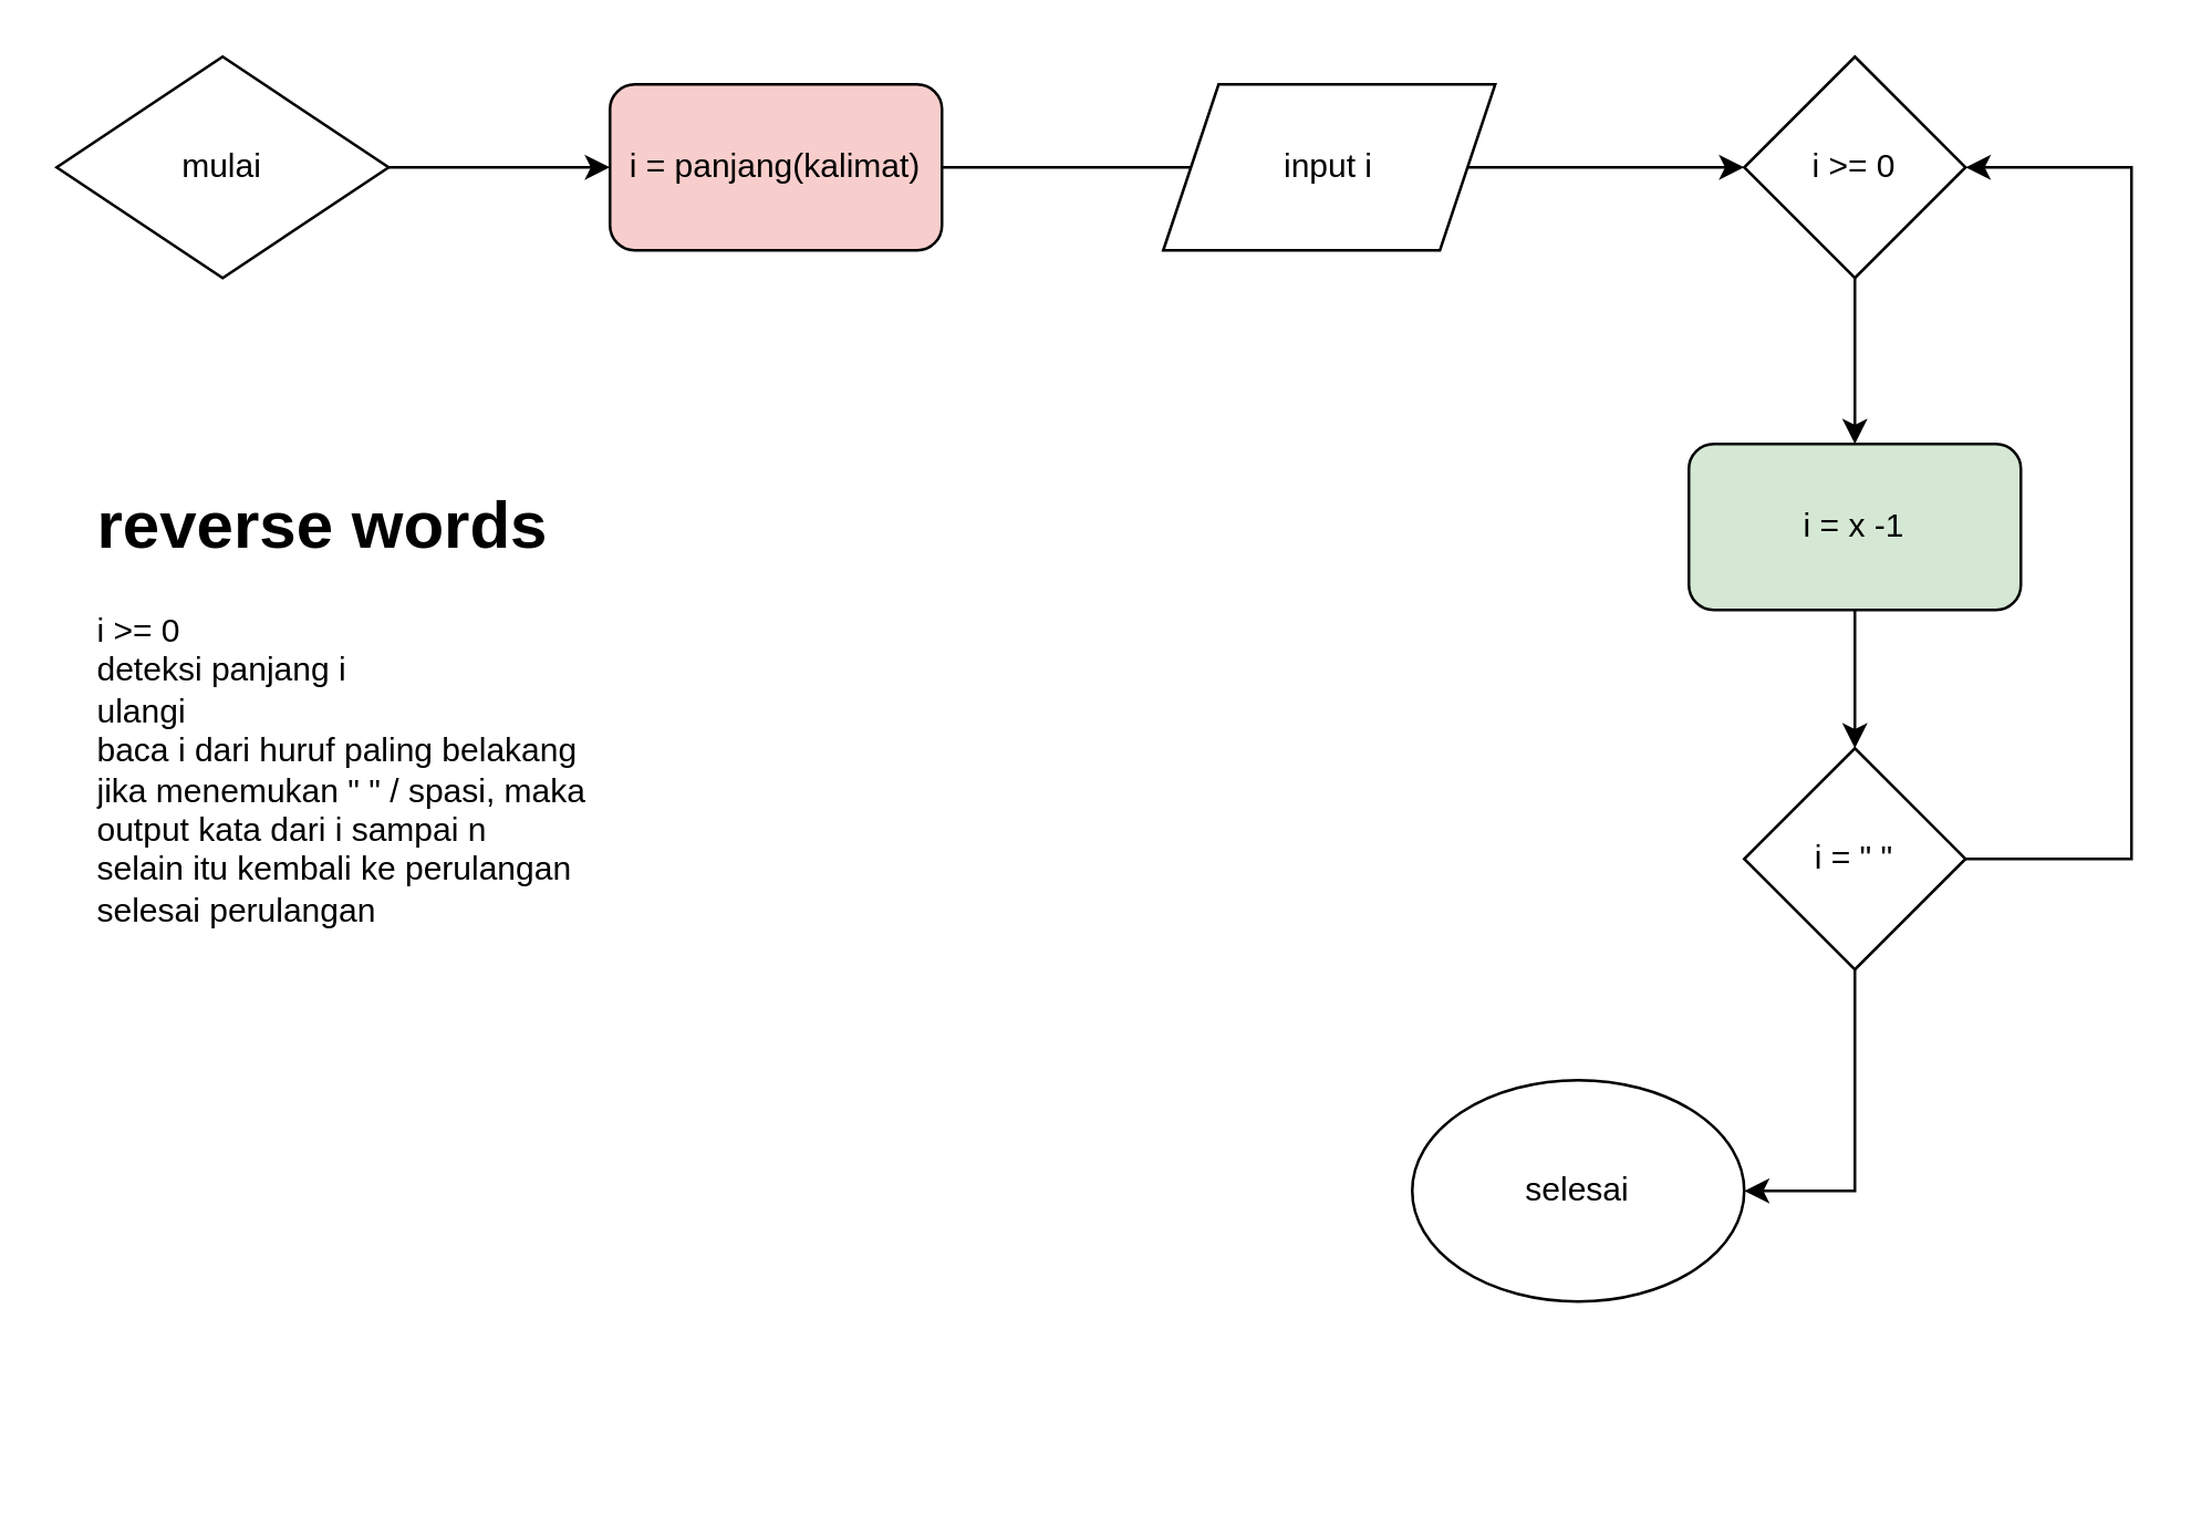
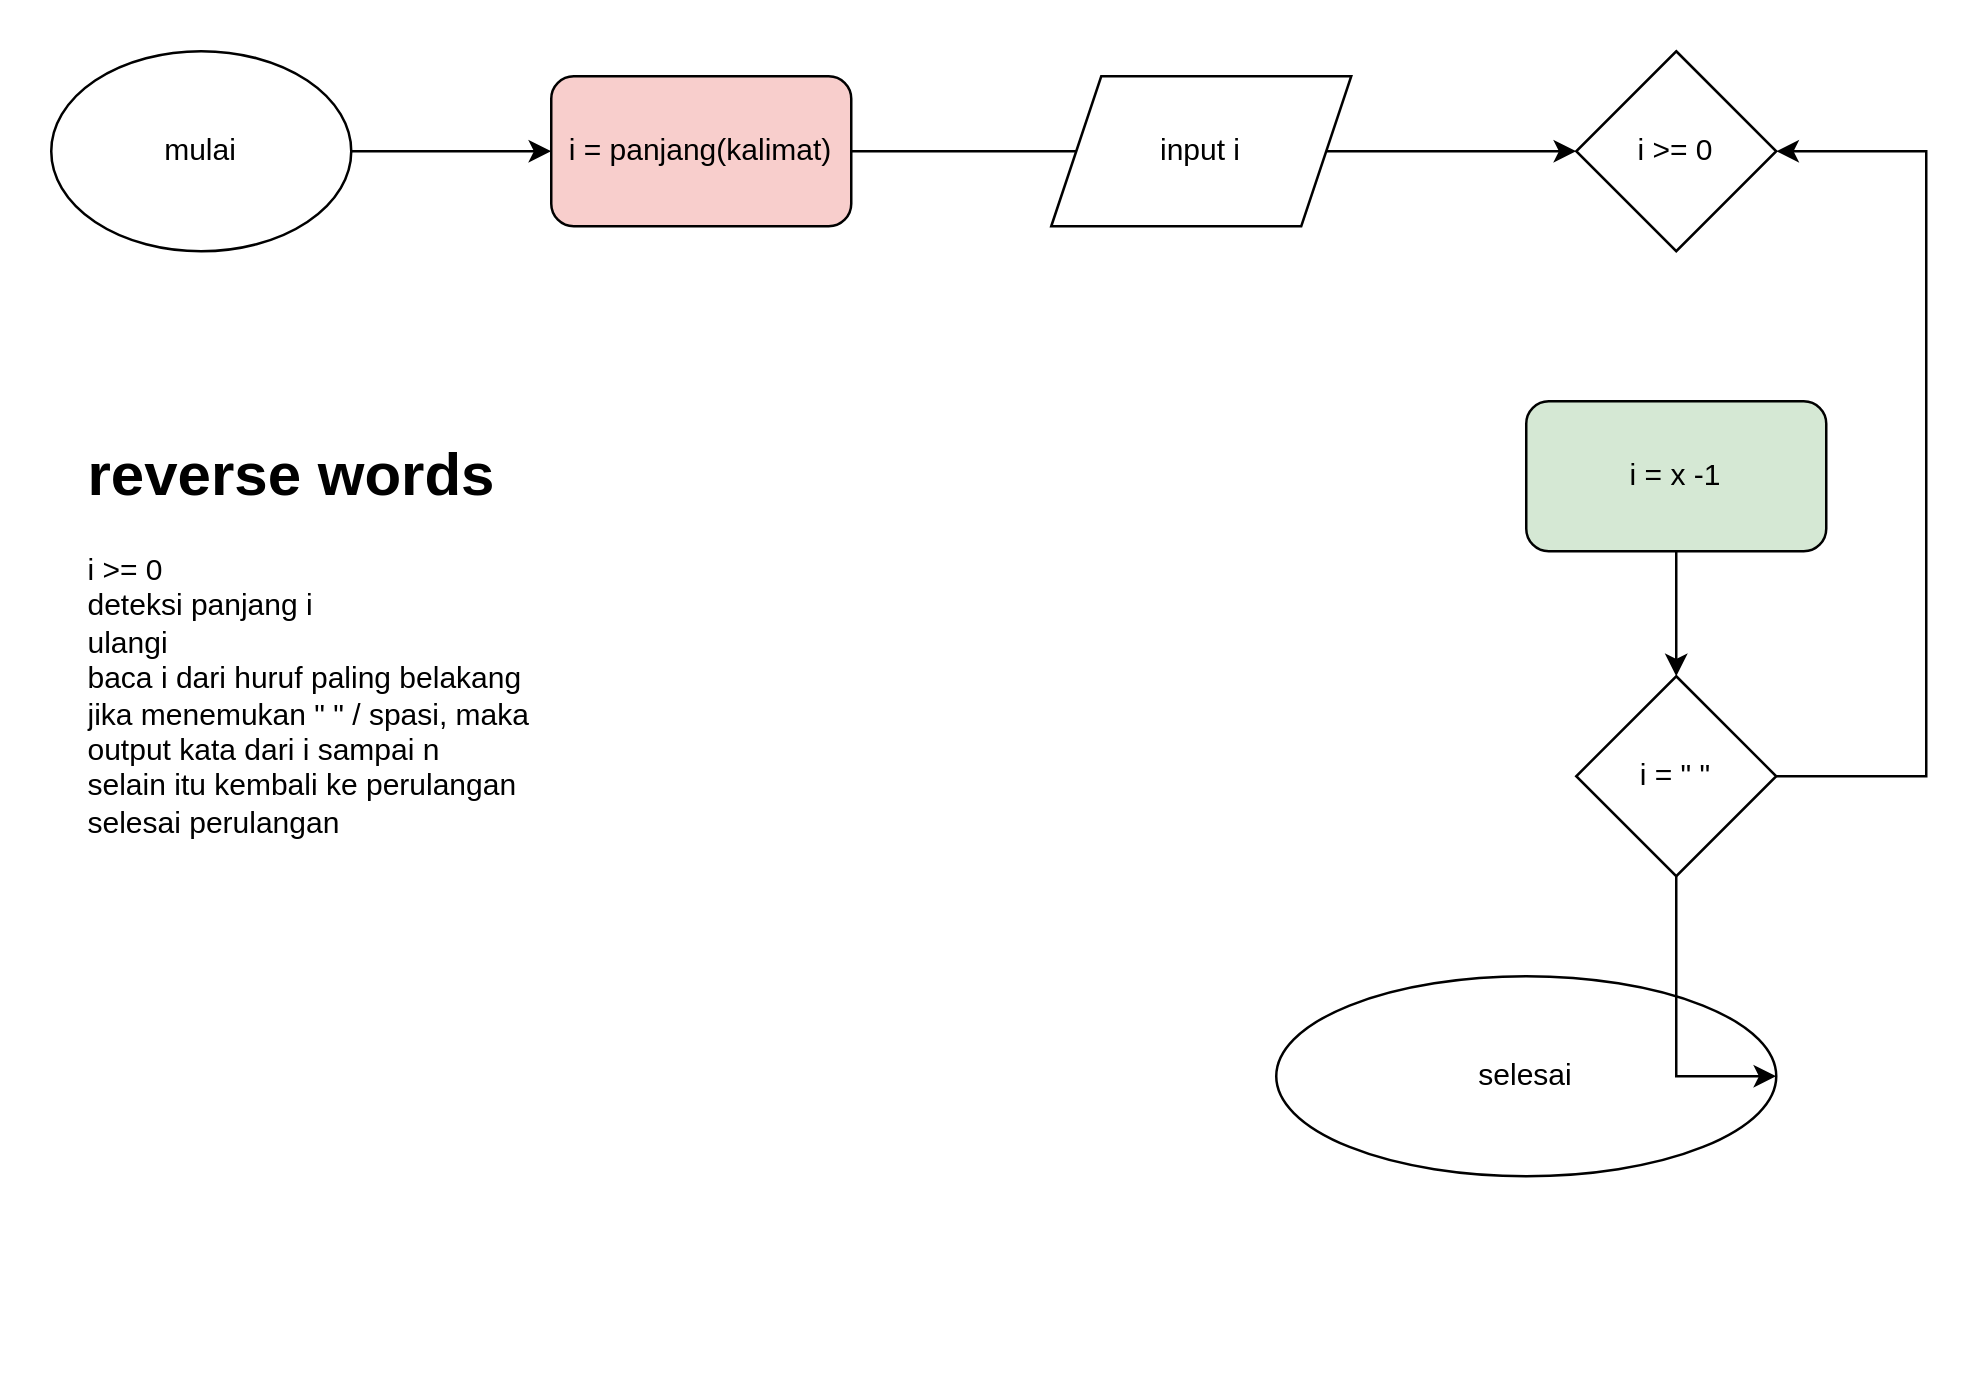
  <mxCell id="0" />
  <mxCell id="1" parent="0" />
  <mxCell id="2" style="edgeStyle=orthogonalEdgeStyle;rounded=0;orthogonalLoop=1;jettySize=auto;html=1;entryX=0;entryY=0.5;entryDx=0;entryDy=0;" edge="1" parent="1" source="3" target="6"><mxGeometry relative="1" as="geometry" /></mxCell>
- <mxCell id="3" value="mulai" style="rhombus;whiteSpace=wrap;html=1;" vertex="1" parent="1"><mxGeometry x="20" y="20" width="120" height="80" as="geometry" /></mxCell>
- <mxCell id="4" value="selesai" style="ellipse;whiteSpace=wrap;html=1;" vertex="1" parent="1"><mxGeometry x="510" y="390" width="120" height="80" as="geometry" /></mxCell>
+ <mxCell id="3" value="mulai" style="ellipse;whiteSpace=wrap;html=1;" vertex="1" parent="1"><mxGeometry x="20" y="20" width="120" height="80" as="geometry" /></mxCell>
+ <mxCell id="4" value="selesai" style="ellipse;whiteSpace=wrap;html=1;" vertex="1" parent="1"><mxGeometry x="510" y="390" width="200" height="80" as="geometry" /></mxCell>
  <mxCell id="5" style="edgeStyle=orthogonalEdgeStyle;rounded=0;orthogonalLoop=1;jettySize=auto;html=1;endArrow=none;" edge="1" parent="1" source="6" target="9"><mxGeometry relative="1" as="geometry" /></mxCell>
  <mxCell id="6" value="i = panjang(kalimat)" style="rounded=1;whiteSpace=wrap;html=1;fillColor=#f8cecc;" vertex="1" parent="1"><mxGeometry x="220" y="30" width="120" height="60" as="geometry" /></mxCell>
  <mxCell id="7" value="&lt;h1&gt;reverse words&lt;/h1&gt;&lt;div&gt;i &amp;gt;= 0&lt;/div&gt;&lt;div&gt;deteksi panjang i&lt;/div&gt;&lt;div&gt;ulangi&lt;/div&gt;&lt;div&gt;baca i dari huruf paling belakang&lt;/div&gt;&lt;div&gt;jika menemukan &quot; &quot; / spasi, maka output kata dari i sampai n&lt;/div&gt;&lt;div&gt;selain itu kembali ke perulangan&lt;/div&gt;&lt;div&gt;selesai perulangan&lt;/div&gt;" style="text;html=1;strokeColor=none;fillColor=none;spacing=5;spacingTop=-20;whiteSpace=wrap;overflow=hidden;rounded=0;" vertex="1" parent="1"><mxGeometry x="30" y="170" width="190" height="360" as="geometry" /></mxCell>
  <mxCell id="8" style="edgeStyle=orthogonalEdgeStyle;rounded=0;orthogonalLoop=1;jettySize=auto;html=1;entryX=0;entryY=0.5;entryDx=0;entryDy=0;" edge="1" parent="1" source="9" target="11"><mxGeometry relative="1" as="geometry" /></mxCell>
  <mxCell id="9" value="input i" style="shape=parallelogram;perimeter=parallelogramPerimeter;whiteSpace=wrap;html=1;fixedSize=1;" vertex="1" parent="1"><mxGeometry x="420" y="30" width="120" height="60" as="geometry" /></mxCell>
- <mxCell id="10" style="edgeStyle=orthogonalEdgeStyle;rounded=0;orthogonalLoop=1;jettySize=auto;html=1;entryX=0.5;entryY=0;entryDx=0;entryDy=0;" edge="1" parent="1" source="11" target="13"><mxGeometry relative="1" as="geometry" /></mxCell>
  <mxCell id="11" value="i &amp;gt;= 0" style="rhombus;whiteSpace=wrap;html=1;" vertex="1" parent="1"><mxGeometry x="630" y="20" width="80" height="80" as="geometry" /></mxCell>
  <mxCell id="12" style="edgeStyle=orthogonalEdgeStyle;rounded=0;orthogonalLoop=1;jettySize=auto;html=1;entryX=0.5;entryY=0;entryDx=0;entryDy=0;" edge="1" parent="1" source="13" target="16"><mxGeometry relative="1" as="geometry" /></mxCell>
  <mxCell id="13" value="i = x -1" style="rounded=1;whiteSpace=wrap;html=1;fillColor=#d5e8d4;" vertex="1" parent="1"><mxGeometry x="610" y="160" width="120" height="60" as="geometry" /></mxCell>
  <mxCell id="14" style="edgeStyle=orthogonalEdgeStyle;rounded=0;orthogonalLoop=1;jettySize=auto;html=1;entryX=1;entryY=0.5;entryDx=0;entryDy=0;" edge="1" parent="1" source="16" target="11"><mxGeometry relative="1" as="geometry"><Array as="points"><mxPoint x="770" y="310" /><mxPoint x="770" y="60" /></Array></mxGeometry></mxCell>
  <mxCell id="15" style="edgeStyle=orthogonalEdgeStyle;rounded=0;orthogonalLoop=1;jettySize=auto;html=1;entryX=1;entryY=0.5;entryDx=0;entryDy=0;" edge="1" parent="1" source="16" target="4"><mxGeometry relative="1" as="geometry"><Array as="points"><mxPoint x="670" y="430" /></Array></mxGeometry></mxCell>
  <mxCell id="16" value="i = &quot; &quot;" style="rhombus;whiteSpace=wrap;html=1;" vertex="1" parent="1"><mxGeometry x="630" y="270" width="80" height="80" as="geometry" /></mxCell>
